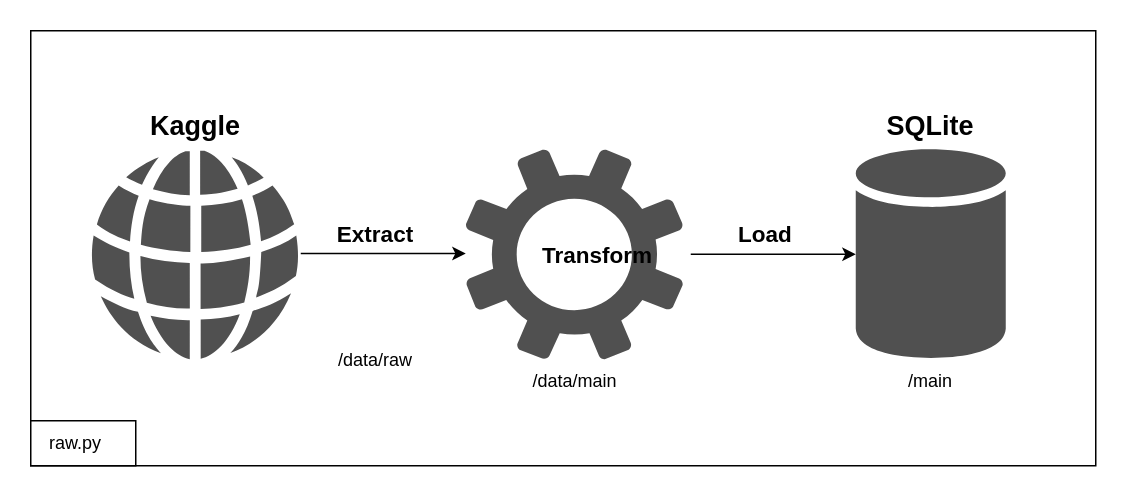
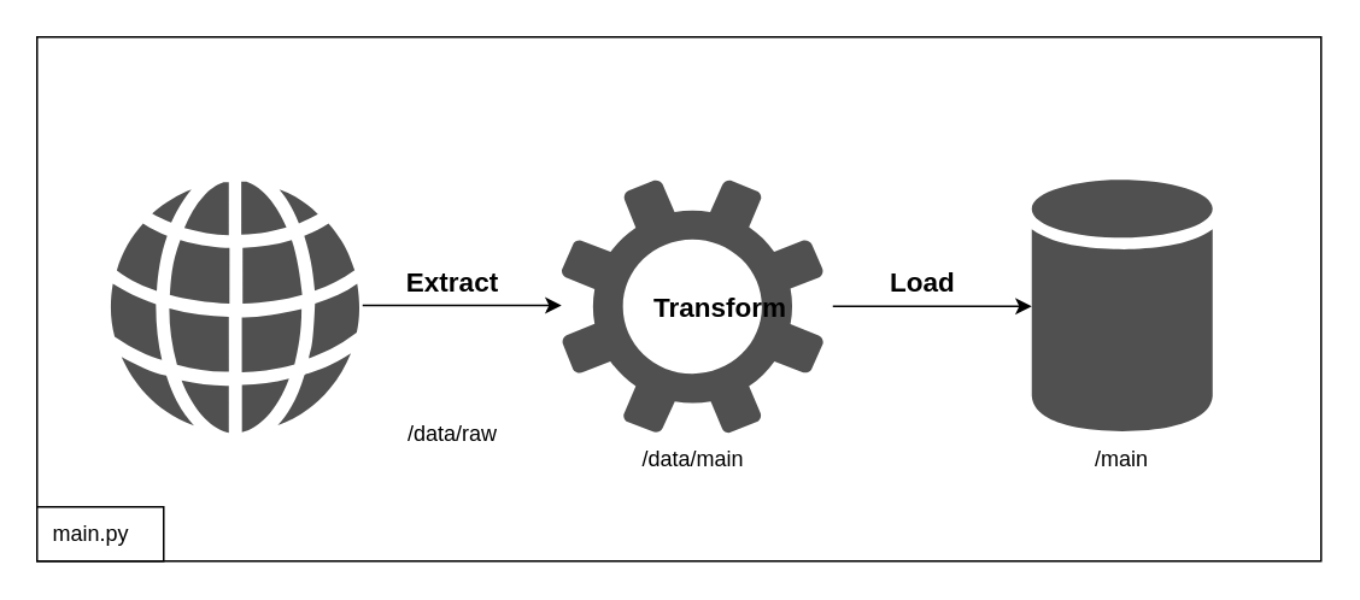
  <mxCell id="0" />
  <mxCell id="1" parent="0" />
  <mxCell id="2" value="" style="rounded=0;whiteSpace=wrap;html=1;" vertex="1" parent="1"><mxGeometry x="20" y="20" width="710" height="290" as="geometry" /></mxCell>
  <mxCell id="3" value="" style="sketch=0;pointerEvents=1;shadow=0;dashed=0;html=1;strokeColor=none;labelPosition=center;verticalLabelPosition=bottom;verticalAlign=top;align=center;fillColor=#505050;shape=mxgraph.mscae.enterprise.settings" vertex="1" parent="1"><mxGeometry x="310" y="99" width="145" height="140" as="geometry" /></mxCell>
  <mxCell id="4" value="" style="sketch=0;pointerEvents=1;shadow=0;dashed=0;html=1;strokeColor=none;fillColor=#505050;labelPosition=center;verticalLabelPosition=bottom;verticalAlign=top;outlineConnect=0;align=center;shape=mxgraph.office.concepts.globe_internet;" vertex="1" parent="1"><mxGeometry x="60" y="100" width="139" height="139" as="geometry" /></mxCell>
  <mxCell id="5" value="" style="sketch=0;shadow=0;dashed=0;html=1;strokeColor=none;fillColor=#505050;labelPosition=center;verticalLabelPosition=bottom;verticalAlign=top;outlineConnect=0;align=center;shape=mxgraph.office.databases.database;" vertex="1" parent="1"><mxGeometry x="570" y="99" width="100" height="140" as="geometry" /></mxCell>
  <mxCell id="6" value="" style="endArrow=classic;html=1;rounded=0;" edge="1" parent="1"><mxGeometry width="50" height="50" relative="1" as="geometry"><mxPoint x="200" y="168.5" as="sourcePoint" /><mxPoint x="310" y="168.5" as="targetPoint" /></mxGeometry></mxCell>
  <mxCell id="7" value="" style="endArrow=classic;html=1;rounded=0;" edge="1" parent="1"><mxGeometry width="50" height="50" relative="1" as="geometry"><mxPoint x="460" y="169" as="sourcePoint" /><mxPoint x="570" y="169" as="targetPoint" /></mxGeometry></mxCell>
  <mxCell id="8" value="&lt;font style=&quot;font-size: 15px;&quot;&gt;Extract&lt;/font&gt;" style="text;html=1;whiteSpace=wrap;strokeColor=none;fillColor=none;align=center;verticalAlign=middle;rounded=0;fontStyle=1" vertex="1" parent="1"><mxGeometry x="220" y="140" width="60" height="30" as="geometry" /></mxCell>
  <mxCell id="9" value="&lt;font style=&quot;font-size: 15px;&quot;&gt;Load&lt;/font&gt;" style="text;html=1;whiteSpace=wrap;strokeColor=none;fillColor=none;align=center;verticalAlign=middle;rounded=0;fontStyle=1" vertex="1" parent="1"><mxGeometry x="480" y="140" width="60" height="30" as="geometry" /></mxCell>
  <mxCell id="10" value="&lt;font style=&quot;font-size: 15px;&quot;&gt;Transform&lt;/font&gt;" style="text;html=1;whiteSpace=wrap;strokeColor=none;fillColor=none;align=center;verticalAlign=middle;rounded=0;fontStyle=1" vertex="1" parent="1"><mxGeometry x="367.5" y="154" width="60" height="30" as="geometry" /></mxCell>
- <mxCell id="11" value="&lt;font style=&quot;font-size: 18px;&quot;&gt;Kaggle&lt;/font&gt;" style="text;html=1;whiteSpace=wrap;strokeColor=none;fillColor=none;align=center;verticalAlign=middle;rounded=0;fontStyle=1" vertex="1" parent="1"><mxGeometry x="99.5" y="69" width="60" height="30" as="geometry" /></mxCell>
  <mxCell id="12" value="/data/raw" style="text;html=1;whiteSpace=wrap;strokeColor=none;fillColor=none;align=center;verticalAlign=middle;rounded=0;" vertex="1" parent="1"><mxGeometry x="220" y="225" width="60" height="30" as="geometry" /></mxCell>
  <mxCell id="13" value="/data/main" style="text;html=1;whiteSpace=wrap;strokeColor=none;fillColor=none;align=center;verticalAlign=middle;rounded=0;" vertex="1" parent="1"><mxGeometry x="352.5" y="239" width="60" height="30" as="geometry" /></mxCell>
  <mxCell id="14" value="/main" style="text;html=1;whiteSpace=wrap;strokeColor=none;fillColor=none;align=center;verticalAlign=middle;rounded=0;" vertex="1" parent="1"><mxGeometry x="590" y="239" width="60" height="30" as="geometry" /></mxCell>
- <mxCell id="15" value="&lt;font style=&quot;font-size: 18px;&quot;&gt;&lt;b&gt;SQLite&lt;/b&gt;&lt;/font&gt;" style="text;html=1;whiteSpace=wrap;strokeColor=none;fillColor=none;align=center;verticalAlign=middle;rounded=0;strokeWidth=1;" vertex="1" parent="1"><mxGeometry x="590" y="69" width="60" height="30" as="geometry" /></mxCell>
  <mxCell id="16" value="" style="rounded=0;whiteSpace=wrap;html=1;" vertex="1" parent="1"><mxGeometry x="20" y="280" width="70" height="30" as="geometry" /></mxCell>
- <mxCell id="17" value="raw.py" style="text;html=1;whiteSpace=wrap;strokeColor=none;fillColor=none;align=center;verticalAlign=middle;rounded=0;" vertex="1" parent="1"><mxGeometry x="20" y="280" width="60" height="30" as="geometry" /></mxCell>
+ <mxCell id="17" value="main.py" style="text;html=1;whiteSpace=wrap;strokeColor=none;fillColor=none;align=center;verticalAlign=middle;rounded=0;" vertex="1" parent="1"><mxGeometry x="20" y="280" width="60" height="30" as="geometry" /></mxCell>
